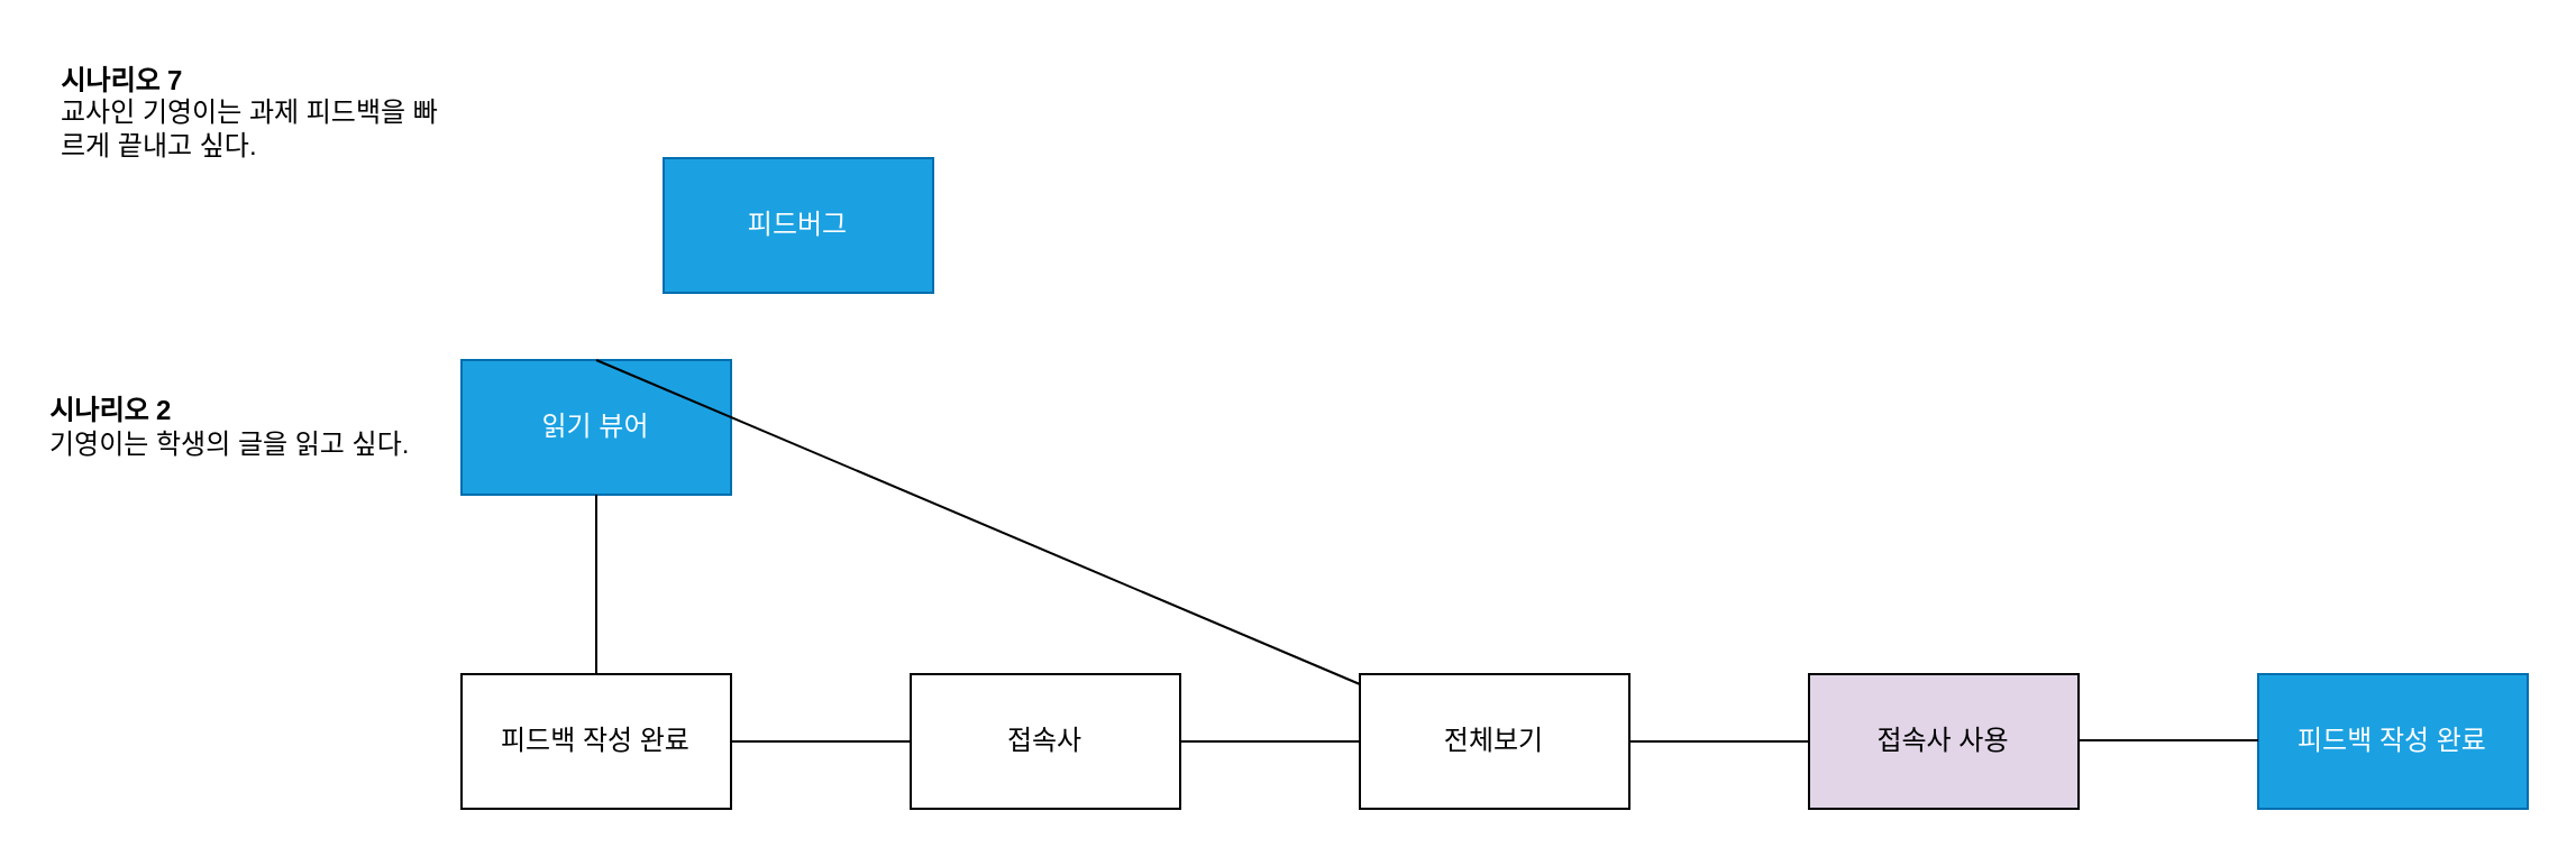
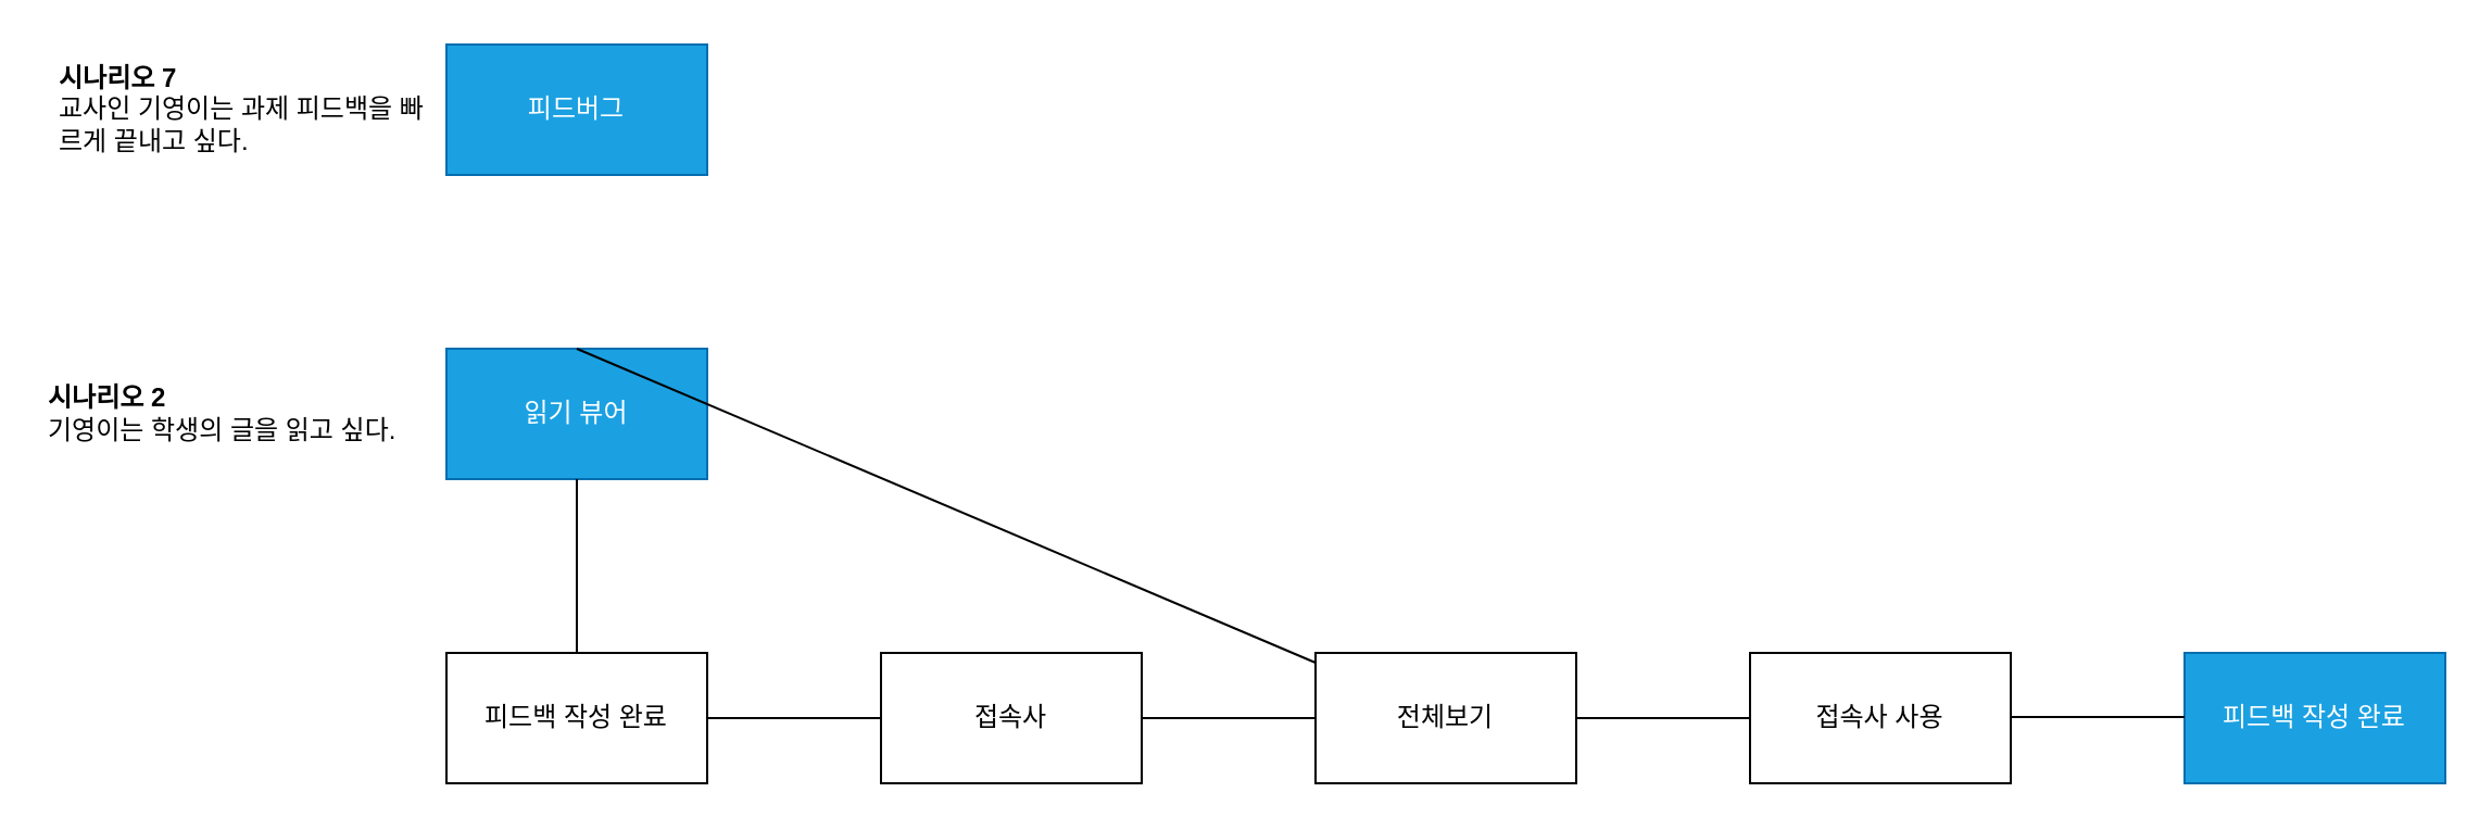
  <mxCell id="0" />
  <mxCell id="1" parent="0" />
- <mxCell id="2" value="피드버그" style="rounded=0;whiteSpace=wrap;html=1;fillColor=#1ba1e2;strokeColor=#006EAF;fontColor=#ffffff;" vertex="1" parent="1"><mxGeometry x="295" y="70" width="120" height="60" as="geometry" /></mxCell>
+ <mxCell id="2" value="피드버그" style="rounded=0;whiteSpace=wrap;html=1;fillColor=#1ba1e2;strokeColor=#006EAF;fontColor=#ffffff;" vertex="1" parent="1"><mxGeometry x="205" y="20" width="120" height="60" as="geometry" /></mxCell>
  <mxCell id="3" value="읽기 뷰어" style="rounded=0;whiteSpace=wrap;html=1;fillColor=#1ba1e2;strokeColor=#006EAF;fontColor=#ffffff;" vertex="1" parent="1"><mxGeometry x="205" y="160" width="120" height="60" as="geometry" /></mxCell>
  <mxCell id="4" value="" style="endArrow=none;html=1;rounded=0;exitX=0.5;exitY=0;exitDx=0;exitDy=0;" edge="1" parent="1" source="3" target="9"><mxGeometry width="50" height="50" relative="1" as="geometry"><mxPoint x="435" y="360" as="sourcePoint" /><mxPoint x="485" y="310" as="targetPoint" /></mxGeometry></mxCell>
  <mxCell id="5" value="칭찬 피드백&amp;nbsp;&lt;br&gt;&amp;amp;&lt;br&gt;격려 피드백" style="rounded=0;whiteSpace=wrap;html=1;" vertex="1" parent="1"><mxGeometry x="205" y="300" width="120" height="60" as="geometry" /></mxCell>
  <mxCell id="6" value="" style="endArrow=none;html=1;rounded=0;entryX=0.5;entryY=1;entryDx=0;entryDy=0;exitX=0.5;exitY=0;exitDx=0;exitDy=0;" edge="1" parent="1" source="5"><mxGeometry width="50" height="50" relative="1" as="geometry"><mxPoint x="435" y="500" as="sourcePoint" /><mxPoint x="265" y="220" as="targetPoint" /></mxGeometry></mxCell>
  <mxCell id="7" value="접속사" style="rounded=0;whiteSpace=wrap;html=1;" vertex="1" parent="1"><mxGeometry x="405" y="300" width="120" height="60" as="geometry" /></mxCell>
  <mxCell id="8" value="" style="endArrow=none;html=1;rounded=0;entryX=0;entryY=0.5;entryDx=0;entryDy=0;exitX=1;exitY=0.5;exitDx=0;exitDy=0;" edge="1" parent="1" source="5" target="7"><mxGeometry width="50" height="50" relative="1" as="geometry"><mxPoint x="385" y="370" as="sourcePoint" /><mxPoint x="385" y="290" as="targetPoint" /></mxGeometry></mxCell>
  <mxCell id="9" value="전체보기" style="rounded=0;whiteSpace=wrap;html=1;" vertex="1" parent="1"><mxGeometry x="605" y="300" width="120" height="60" as="geometry" /></mxCell>
  <mxCell id="10" value="" style="endArrow=none;html=1;rounded=0;entryX=0;entryY=0.5;entryDx=0;entryDy=0;exitX=1;exitY=0.5;exitDx=0;exitDy=0;" edge="1" parent="1" target="9"><mxGeometry width="50" height="50" relative="1" as="geometry"><mxPoint x="525" y="330" as="sourcePoint" /><mxPoint x="585" y="290" as="targetPoint" /></mxGeometry></mxCell>
- <mxCell id="11" value="접속사 사용" style="rounded=0;whiteSpace=wrap;html=1;fillColor=#e1d5e7;" vertex="1" parent="1"><mxGeometry x="805" y="300" width="120" height="60" as="geometry" /></mxCell>
+ <mxCell id="11" value="접속사 사용" style="rounded=0;whiteSpace=wrap;html=1;" vertex="1" parent="1"><mxGeometry x="805" y="300" width="120" height="60" as="geometry" /></mxCell>
  <mxCell id="12" value="" style="endArrow=none;html=1;rounded=0;entryX=0;entryY=0.5;entryDx=0;entryDy=0;exitX=1;exitY=0.5;exitDx=0;exitDy=0;" edge="1" parent="1" target="11"><mxGeometry width="50" height="50" relative="1" as="geometry"><mxPoint x="725" y="330" as="sourcePoint" /><mxPoint x="785" y="290" as="targetPoint" /></mxGeometry></mxCell>
  <mxCell id="13" value="피드백 작성 완료" style="rounded=0;whiteSpace=wrap;html=1;fillColor=#1ba1e2;strokeColor=#006EAF;fontColor=#ffffff;" vertex="1" parent="1"><mxGeometry x="1005" y="300" width="120" height="60" as="geometry" /></mxCell>
  <mxCell id="14" value="&lt;b&gt;시나리오 7&lt;/b&gt;&lt;br&gt;교사인 기영이는 과제 피드백을 빠르게 끝내고 싶다." style="text;html=1;strokeColor=none;fillColor=none;align=left;verticalAlign=middle;whiteSpace=wrap;rounded=0;" vertex="1" parent="1"><mxGeometry x="25" y="20" width="170" height="60" as="geometry" /></mxCell>
  <mxCell id="15" value="&lt;b&gt;시나리오 2&lt;/b&gt;&lt;br&gt;기영이는 학생의 글을 읽고 싶다." style="text;html=1;strokeColor=none;fillColor=none;align=left;verticalAlign=middle;whiteSpace=wrap;rounded=0;" vertex="1" parent="1"><mxGeometry x="20" y="160" width="180" height="60" as="geometry" /></mxCell>
  <mxCell id="16" value="피드백 작성 완료" style="rounded=0;whiteSpace=wrap;html=1;" vertex="1" parent="1"><mxGeometry x="205" y="300" width="120" height="60" as="geometry" /></mxCell>
  <mxCell id="17" value="" style="endArrow=none;html=1;rounded=0;entryX=0;entryY=0.5;entryDx=0;entryDy=0;exitX=1;exitY=0.5;exitDx=0;exitDy=0;" edge="1" parent="1"><mxGeometry width="50" height="50" relative="1" as="geometry"><mxPoint x="925" y="329.5" as="sourcePoint" /><mxPoint x="1005" y="329.5" as="targetPoint" /></mxGeometry></mxCell>
